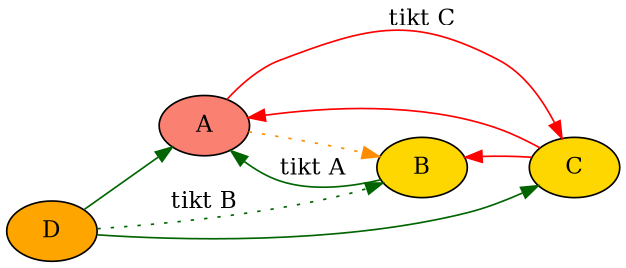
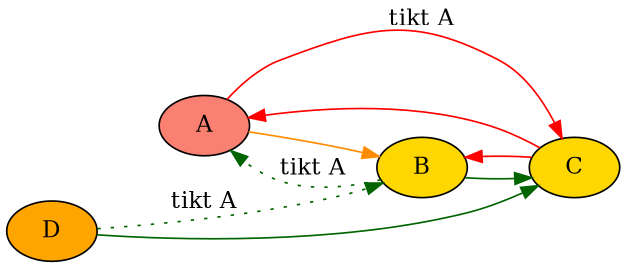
  digraph {
    rankdir=LR
    node [fillcolor=gold style=filled]
    edge [color=darkgreen style=solid]
    A [fillcolor=salmon]
    B
    C
    D [fillcolor=orange]
-   A -> B [color=darkorange style=dotted]
-   A -> C [color=red label="tikt C"]
-   B -> A [label="tikt A"]
+   A -> B [color=darkorange]
+   A -> C [color=red label="tikt A"]
+   B -> A [label="tikt A" style=dotted]
+   B -> C
    C -> A [color=red]
    C -> B [color=red]
-   D -> A
-   D -> B [label="tikt B" style=dotted]
+   D -> B [label="tikt A" style=dotted]
    D -> C
  }
